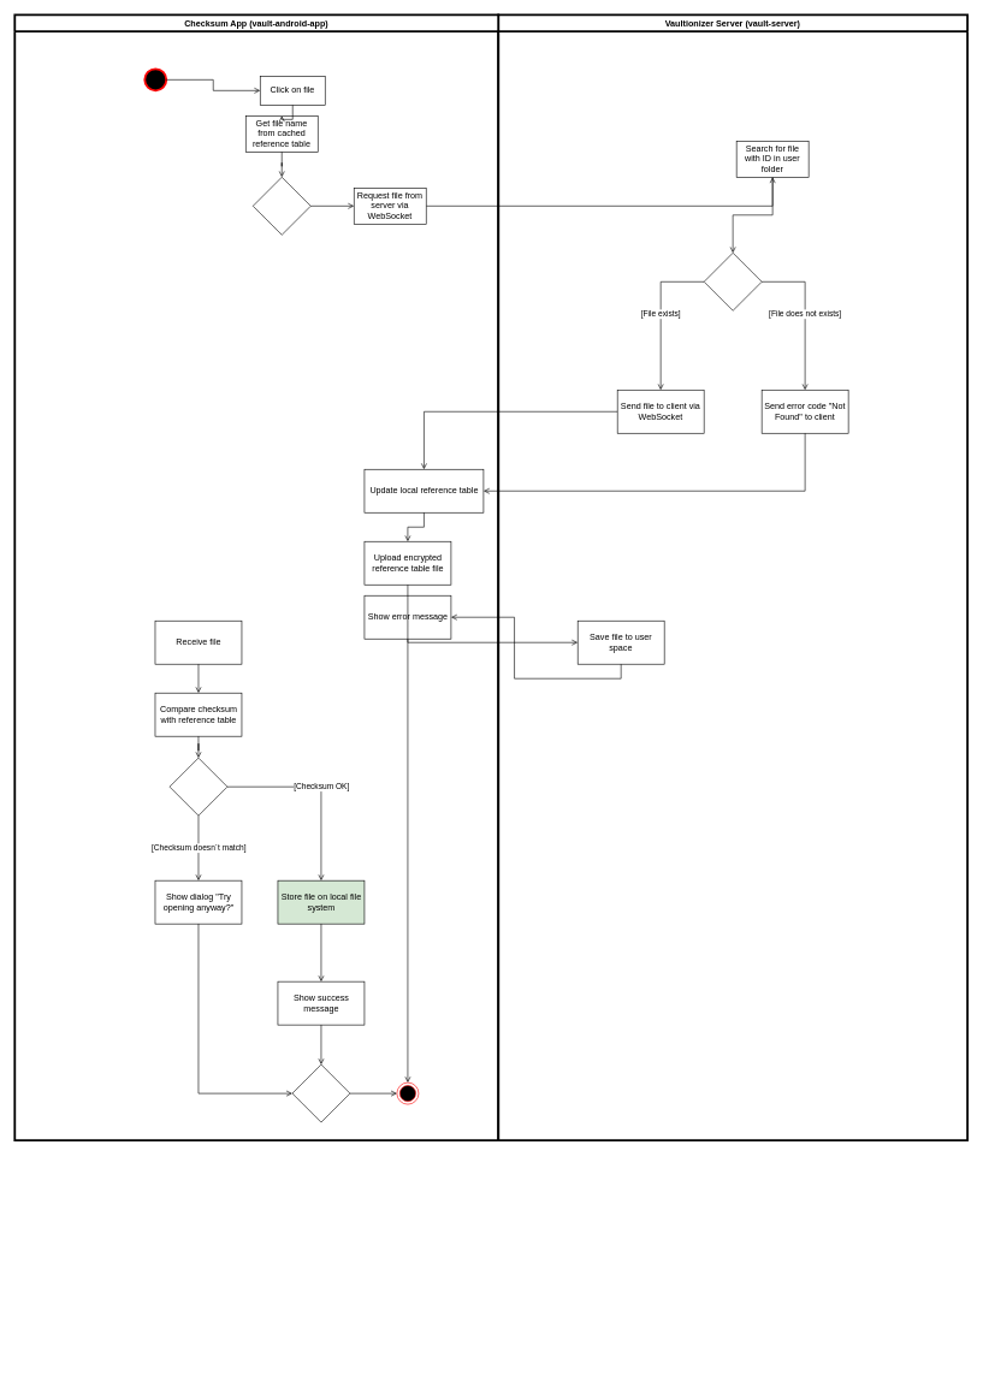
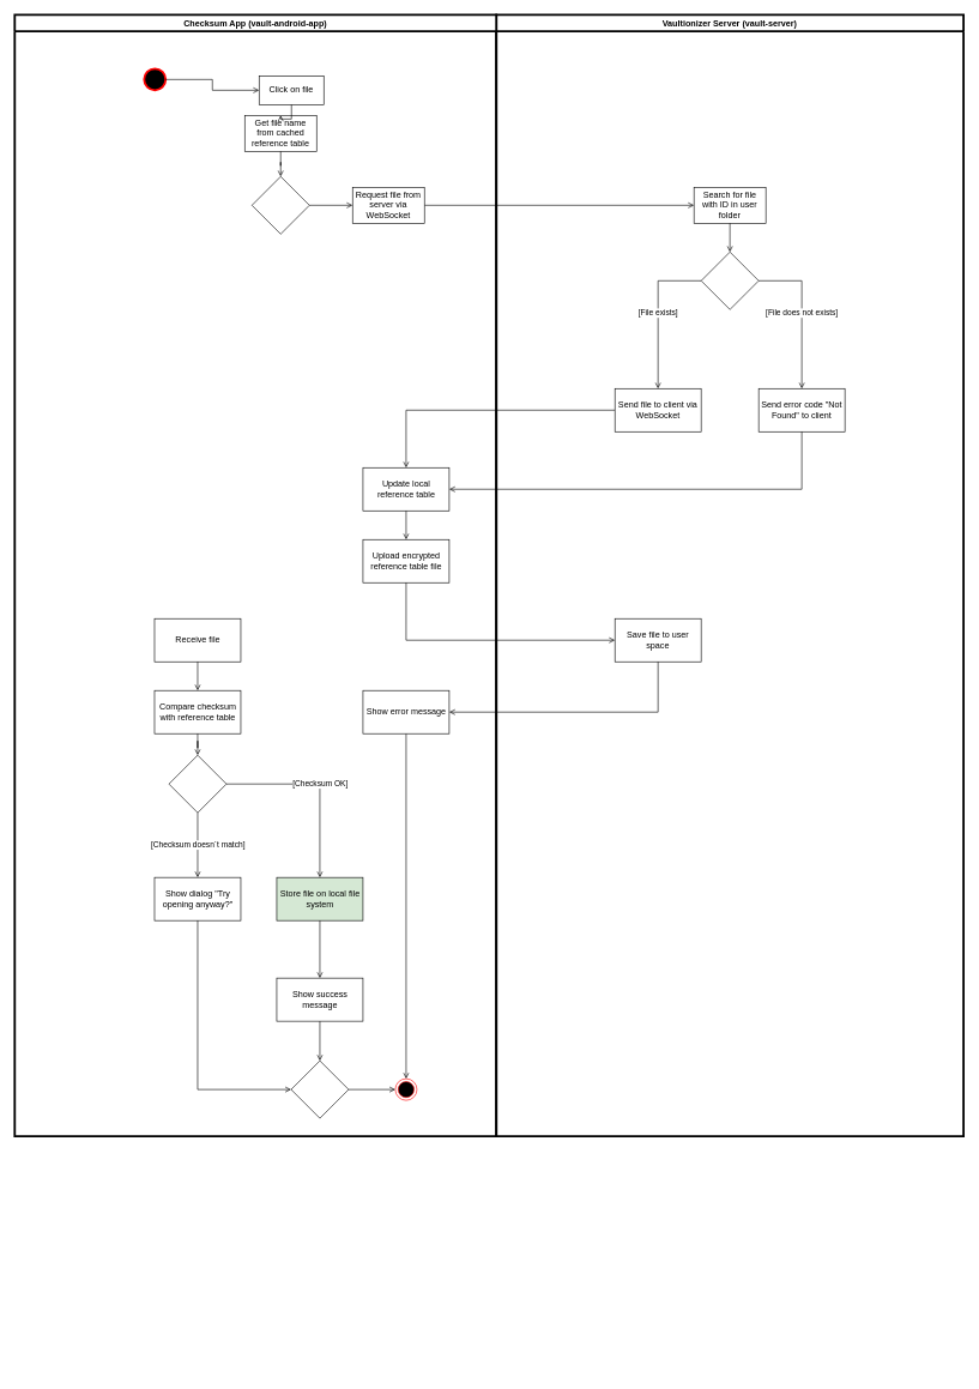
  <mxCell id="0" />
  <mxCell id="1" parent="0" />
  <mxCell id="2" value="" style="edgeStyle=orthogonalEdgeStyle;rounded=0;orthogonalLoop=1;jettySize=auto;html=1;endArrow=open;endFill=0;strokeColor=#000000;" parent="1" source="18" target="6" edge="1"><mxGeometry relative="1" as="geometry" /></mxCell>
  <mxCell id="3" style="edgeStyle=orthogonalEdgeStyle;rounded=0;orthogonalLoop=1;jettySize=auto;html=1;exitX=0;exitY=0.5;exitDx=0;exitDy=0;endArrow=open;endFill=0;strokeColor=#000000;" parent="1" source="11" target="19" edge="1"><mxGeometry relative="1" as="geometry" /></mxCell>
  <mxCell id="4" value="" style="group" parent="1" vertex="1" connectable="0"><mxGeometry x="690" y="20" width="650" height="1890" as="geometry" /></mxCell>
  <mxCell id="5" value="Vaultionizer Server (vault-server)" style="swimlane;strokeWidth=3;" parent="4" vertex="1"><mxGeometry width="650" height="1560" as="geometry" /></mxCell>
- <mxCell id="6" value="Search for file with ID in user folder" style="rounded=0;whiteSpace=wrap;html=1;" parent="5" vertex="1"><mxGeometry x="330" y="175" width="100" height="50" as="geometry" /></mxCell>
+ <mxCell id="6" value="Search for file with ID in user folder" style="rounded=0;whiteSpace=wrap;html=1;" parent="5" vertex="1"><mxGeometry x="275" y="240" width="100" height="50" as="geometry" /></mxCell>
  <mxCell id="7" value="" style="rhombus;whiteSpace=wrap;html=1;rounded=0;" parent="5" vertex="1"><mxGeometry x="285" y="330" width="80" height="80" as="geometry" /></mxCell>
  <mxCell id="8" value="" style="edgeStyle=orthogonalEdgeStyle;rounded=0;orthogonalLoop=1;jettySize=auto;html=1;endArrow=open;endFill=0;strokeColor=#000000;" parent="5" source="6" target="7" edge="1"><mxGeometry relative="1" as="geometry" /></mxCell>
  <mxCell id="9" value="[File does not exists]" style="edgeStyle=orthogonalEdgeStyle;rounded=0;orthogonalLoop=1;jettySize=auto;html=1;endArrow=open;endFill=0;strokeColor=#000000;exitX=1;exitY=0.5;exitDx=0;exitDy=0;" parent="5" source="7" target="12" edge="1"><mxGeometry relative="1" as="geometry" /></mxCell>
  <mxCell id="10" value="[File exists]" style="edgeStyle=orthogonalEdgeStyle;rounded=0;orthogonalLoop=1;jettySize=auto;html=1;endArrow=open;endFill=0;strokeColor=#000000;exitX=0;exitY=0.5;exitDx=0;exitDy=0;" parent="5" source="7" target="11" edge="1"><mxGeometry relative="1" as="geometry"><mxPoint x="445" y="530" as="sourcePoint" /><mxPoint x="445" y="460" as="targetPoint" /></mxGeometry></mxCell>
  <mxCell id="11" value="Send file to client via WebSocket" style="whiteSpace=wrap;html=1;rounded=0;" parent="5" vertex="1"><mxGeometry x="165" y="520" width="120" height="60" as="geometry" /></mxCell>
  <mxCell id="12" value="Send error code &quot;Not Found&quot; to client" style="whiteSpace=wrap;html=1;rounded=0;" parent="5" vertex="1"><mxGeometry x="365" y="520" width="120" height="60" as="geometry" /></mxCell>
- <mxCell id="13" value="Save file to user space" style="whiteSpace=wrap;html=1;rounded=0;" vertex="1" parent="5"><mxGeometry x="110" y="840" width="120" height="60" as="geometry" /></mxCell>
+ <mxCell id="13" value="Save file to user space" style="whiteSpace=wrap;html=1;rounded=0;" vertex="1" parent="5"><mxGeometry x="165" y="840" width="120" height="60" as="geometry" /></mxCell>
  <mxCell id="14" value="" style="group" parent="1" vertex="1" connectable="0"><mxGeometry x="20" y="20" width="670" height="1890" as="geometry" /></mxCell>
  <mxCell id="15" value="Click on file" style="rounded=0;whiteSpace=wrap;html=1;" parent="14" vertex="1"><mxGeometry x="340" y="85" width="90" height="40" as="geometry" /></mxCell>
  <mxCell id="16" value="Get file name from cached reference table" style="rounded=0;whiteSpace=wrap;html=1;" parent="14" vertex="1"><mxGeometry x="320" y="140" width="100" height="50" as="geometry" /></mxCell>
  <mxCell id="17" value="" style="edgeStyle=orthogonalEdgeStyle;rounded=0;orthogonalLoop=1;jettySize=auto;html=1;endArrow=open;endFill=0;strokeColor=#000000;" parent="14" source="15" target="16" edge="1"><mxGeometry relative="1" as="geometry" /></mxCell>
  <mxCell id="18" value="Request file from server via WebSocket" style="rounded=0;whiteSpace=wrap;html=1;" parent="14" vertex="1"><mxGeometry x="470" y="240" width="100" height="50" as="geometry" /></mxCell>
- <mxCell id="19" value="Update local reference table" style="whiteSpace=wrap;html=1;rounded=0;" parent="14" vertex="1"><mxGeometry x="484.52" y="630" width="165" height="60" as="geometry" /></mxCell>
+ <mxCell id="19" value="Update local reference table" style="whiteSpace=wrap;html=1;rounded=0;" parent="14" vertex="1"><mxGeometry x="484.52" y="630" width="120" height="60" as="geometry" /></mxCell>
  <mxCell id="20" value="Receive file" style="whiteSpace=wrap;html=1;rounded=0;" parent="14" vertex="1"><mxGeometry x="194.52" y="840" width="120" height="60" as="geometry" /></mxCell>
  <mxCell id="21" value="Compare checksum with reference table" style="whiteSpace=wrap;html=1;rounded=0;" parent="14" vertex="1"><mxGeometry x="194.52" y="940" width="120" height="60" as="geometry" /></mxCell>
  <mxCell id="22" value="" style="edgeStyle=orthogonalEdgeStyle;rounded=0;orthogonalLoop=1;jettySize=auto;html=1;endArrow=open;endFill=0;strokeColor=#000000;entryX=0.5;entryY=0;entryDx=0;entryDy=0;" parent="14" source="20" target="21" edge="1"><mxGeometry relative="1" as="geometry" /></mxCell>
  <mxCell id="23" value="" style="rhombus;whiteSpace=wrap;html=1;rounded=0;" parent="14" vertex="1"><mxGeometry x="214.52" y="1030" width="80" height="80" as="geometry" /></mxCell>
  <mxCell id="24" value="" style="edgeStyle=orthogonalEdgeStyle;rounded=0;orthogonalLoop=1;jettySize=auto;html=1;endArrow=open;endFill=0;strokeColor=#000000;" parent="14" source="21" target="23" edge="1"><mxGeometry relative="1" as="geometry" /></mxCell>
  <mxCell id="25" value="Store file on local file system" style="whiteSpace=wrap;html=1;rounded=0;fillColor=#d5e8d4;" parent="14" vertex="1"><mxGeometry x="364.52" y="1200" width="120" height="60" as="geometry" /></mxCell>
  <mxCell id="26" value="[Checksum OK]" style="edgeStyle=orthogonalEdgeStyle;rounded=0;orthogonalLoop=1;jettySize=auto;html=1;endArrow=open;endFill=0;strokeColor=#000000;" parent="14" source="23" target="25" edge="1"><mxGeometry relative="1" as="geometry" /></mxCell>
  <mxCell id="27" value="Show dialog &quot;Try opening anyway?&quot;" style="whiteSpace=wrap;html=1;rounded=0;" parent="14" vertex="1"><mxGeometry x="194.52" y="1200" width="120" height="60" as="geometry" /></mxCell>
  <mxCell id="28" value="[Checksum doesn´t match]" style="edgeStyle=orthogonalEdgeStyle;rounded=0;orthogonalLoop=1;jettySize=auto;html=1;endArrow=open;endFill=0;strokeColor=#000000;" parent="14" source="23" target="27" edge="1"><mxGeometry relative="1" as="geometry" /></mxCell>
  <mxCell id="29" value="" style="edgeStyle=orthogonalEdgeStyle;rounded=0;orthogonalLoop=1;jettySize=auto;html=1;endArrow=open;endFill=0;strokeColor=#000000;entryX=0;entryY=0.5;entryDx=0;entryDy=0;exitX=0.5;exitY=1;exitDx=0;exitDy=0;" parent="14" source="27" target="38" edge="1"><mxGeometry relative="1" as="geometry"><mxPoint x="254.52" y="1330" as="targetPoint" /></mxGeometry></mxCell>
  <mxCell id="30" style="edgeStyle=orthogonalEdgeStyle;rounded=0;orthogonalLoop=1;jettySize=auto;html=1;entryX=0;entryY=0.5;entryDx=0;entryDy=0;endArrow=open;endFill=0;strokeColor=#000000;" parent="14" source="31" target="18" edge="1"><mxGeometry relative="1" as="geometry" /></mxCell>
  <mxCell id="31" value="" style="rhombus;whiteSpace=wrap;html=1;rounded=0;" parent="14" vertex="1"><mxGeometry x="330" y="225" width="80" height="80" as="geometry" /></mxCell>
  <mxCell id="32" value="" style="edgeStyle=orthogonalEdgeStyle;rounded=0;orthogonalLoop=1;jettySize=auto;html=1;endArrow=open;endFill=0;strokeColor=#000000;" parent="14" source="16" target="31" edge="1"><mxGeometry relative="1" as="geometry" /></mxCell>
  <mxCell id="33" value="Show success message" style="whiteSpace=wrap;html=1;rounded=0;" parent="14" vertex="1"><mxGeometry x="364.52" y="1340" width="120" height="60" as="geometry" /></mxCell>
  <mxCell id="34" value="" style="edgeStyle=orthogonalEdgeStyle;rounded=0;orthogonalLoop=1;jettySize=auto;html=1;endArrow=open;endFill=0;strokeColor=#000000;" parent="14" source="25" target="33" edge="1"><mxGeometry relative="1" as="geometry" /></mxCell>
  <mxCell id="35" value="" style="ellipse;html=1;shape=endState;fillColor=#000000;strokeColor=#ff0000;" parent="14" vertex="1"><mxGeometry x="529.52" y="1480" width="30" height="30" as="geometry" /></mxCell>
  <mxCell id="36" style="edgeStyle=orthogonalEdgeStyle;rounded=0;orthogonalLoop=1;jettySize=auto;html=1;entryX=0.5;entryY=0;entryDx=0;entryDy=0;endArrow=open;endFill=0;strokeColor=#000000;" parent="14" source="42" target="35" edge="1"><mxGeometry relative="1" as="geometry" /></mxCell>
  <mxCell id="37" value="" style="edgeStyle=orthogonalEdgeStyle;rounded=0;orthogonalLoop=1;jettySize=auto;html=1;endArrow=open;endFill=0;strokeColor=#000000;" parent="14" source="38" target="35" edge="1"><mxGeometry relative="1" as="geometry" /></mxCell>
  <mxCell id="38" value="" style="rhombus;whiteSpace=wrap;html=1;rounded=0;" parent="14" vertex="1"><mxGeometry x="384.52" y="1455" width="80" height="80" as="geometry" /></mxCell>
  <mxCell id="39" style="edgeStyle=orthogonalEdgeStyle;rounded=0;orthogonalLoop=1;jettySize=auto;html=1;endArrow=open;endFill=0;strokeColor=#000000;exitX=0.5;exitY=1;exitDx=0;exitDy=0;" parent="14" source="33" target="38" edge="1"><mxGeometry relative="1" as="geometry" /></mxCell>
  <mxCell id="40" value="Checksum App (vault-android-app)" style="swimlane;strokeWidth=3;" parent="14" vertex="1"><mxGeometry width="670" height="1560" as="geometry" /></mxCell>
  <mxCell id="41" value="" style="ellipse;whiteSpace=wrap;html=1;aspect=fixed;strokeWidth=3;fillColor=#000000;strokeColor=#FF0000;" parent="40" vertex="1"><mxGeometry x="180" y="75" width="30" height="30" as="geometry" /></mxCell>
- <mxCell id="42" value="Show error message" style="whiteSpace=wrap;html=1;rounded=0;" parent="40" vertex="1"><mxGeometry x="484.52" y="805" width="120" height="60" as="geometry" /></mxCell>
+ <mxCell id="42" value="Show error message" style="whiteSpace=wrap;html=1;rounded=0;" parent="40" vertex="1"><mxGeometry x="484.52" y="940" width="120" height="60" as="geometry" /></mxCell>
  <mxCell id="43" value="Upload encrypted reference table file" style="whiteSpace=wrap;html=1;rounded=0;" vertex="1" parent="40"><mxGeometry x="484.52" y="730" width="120" height="60" as="geometry" /></mxCell>
  <mxCell id="44" style="edgeStyle=orthogonalEdgeStyle;rounded=0;orthogonalLoop=1;jettySize=auto;html=1;exitX=1;exitY=0.5;exitDx=0;exitDy=0;entryX=0;entryY=0.5;entryDx=0;entryDy=0;endArrow=open;endFill=0;strokeColor=#000000;" parent="14" source="41" target="15" edge="1"><mxGeometry relative="1" as="geometry" /></mxCell>
  <mxCell id="45" value="" style="edgeStyle=orthogonalEdgeStyle;rounded=0;orthogonalLoop=1;jettySize=auto;html=1;endArrow=open;endFill=0;" edge="1" parent="14" source="19" target="43"><mxGeometry relative="1" as="geometry" /></mxCell>
  <mxCell id="46" value="" style="edgeStyle=orthogonalEdgeStyle;rounded=0;orthogonalLoop=1;jettySize=auto;html=1;endArrow=open;endFill=0;strokeColor=#000000;entryX=1;entryY=0.5;entryDx=0;entryDy=0;exitX=0.5;exitY=1;exitDx=0;exitDy=0;" parent="1" source="12" target="19" edge="1"><mxGeometry relative="1" as="geometry"><mxPoint x="810" y="940" as="targetPoint" /></mxGeometry></mxCell>
  <mxCell id="47" style="edgeStyle=orthogonalEdgeStyle;rounded=0;orthogonalLoop=1;jettySize=auto;html=1;entryX=0;entryY=0.5;entryDx=0;entryDy=0;exitX=0.5;exitY=1;exitDx=0;exitDy=0;endArrow=open;endFill=0;" edge="1" parent="1" source="43" target="13"><mxGeometry relative="1" as="geometry" /></mxCell>
  <mxCell id="48" style="edgeStyle=orthogonalEdgeStyle;rounded=0;orthogonalLoop=1;jettySize=auto;html=1;exitX=0.5;exitY=1;exitDx=0;exitDy=0;entryX=1;entryY=0.5;entryDx=0;entryDy=0;endArrow=open;endFill=0;" edge="1" parent="1" source="13" target="42"><mxGeometry relative="1" as="geometry" /></mxCell>
